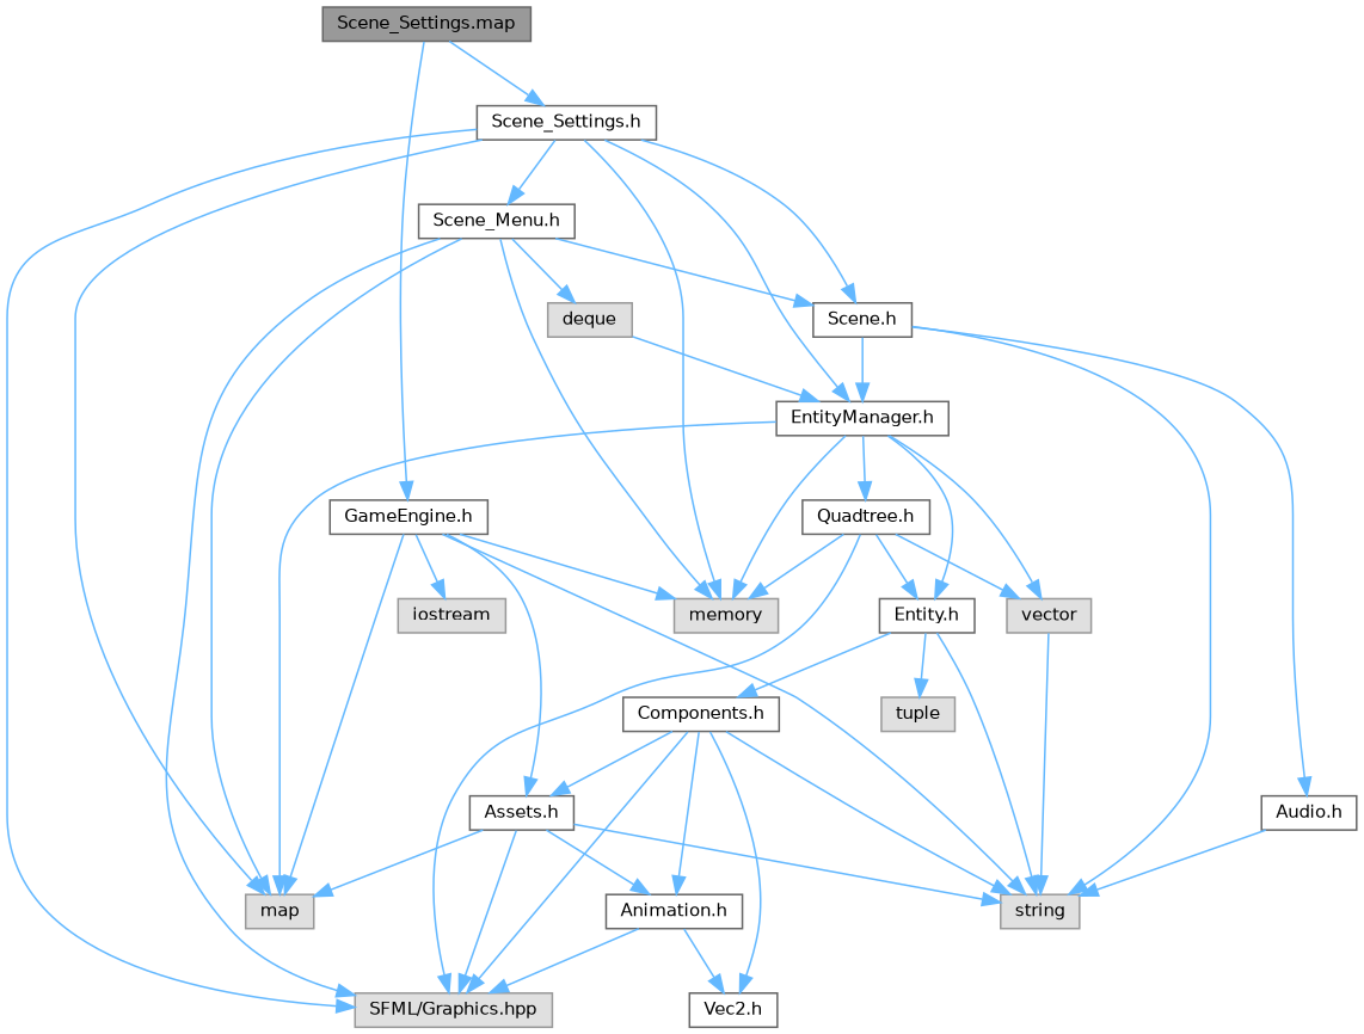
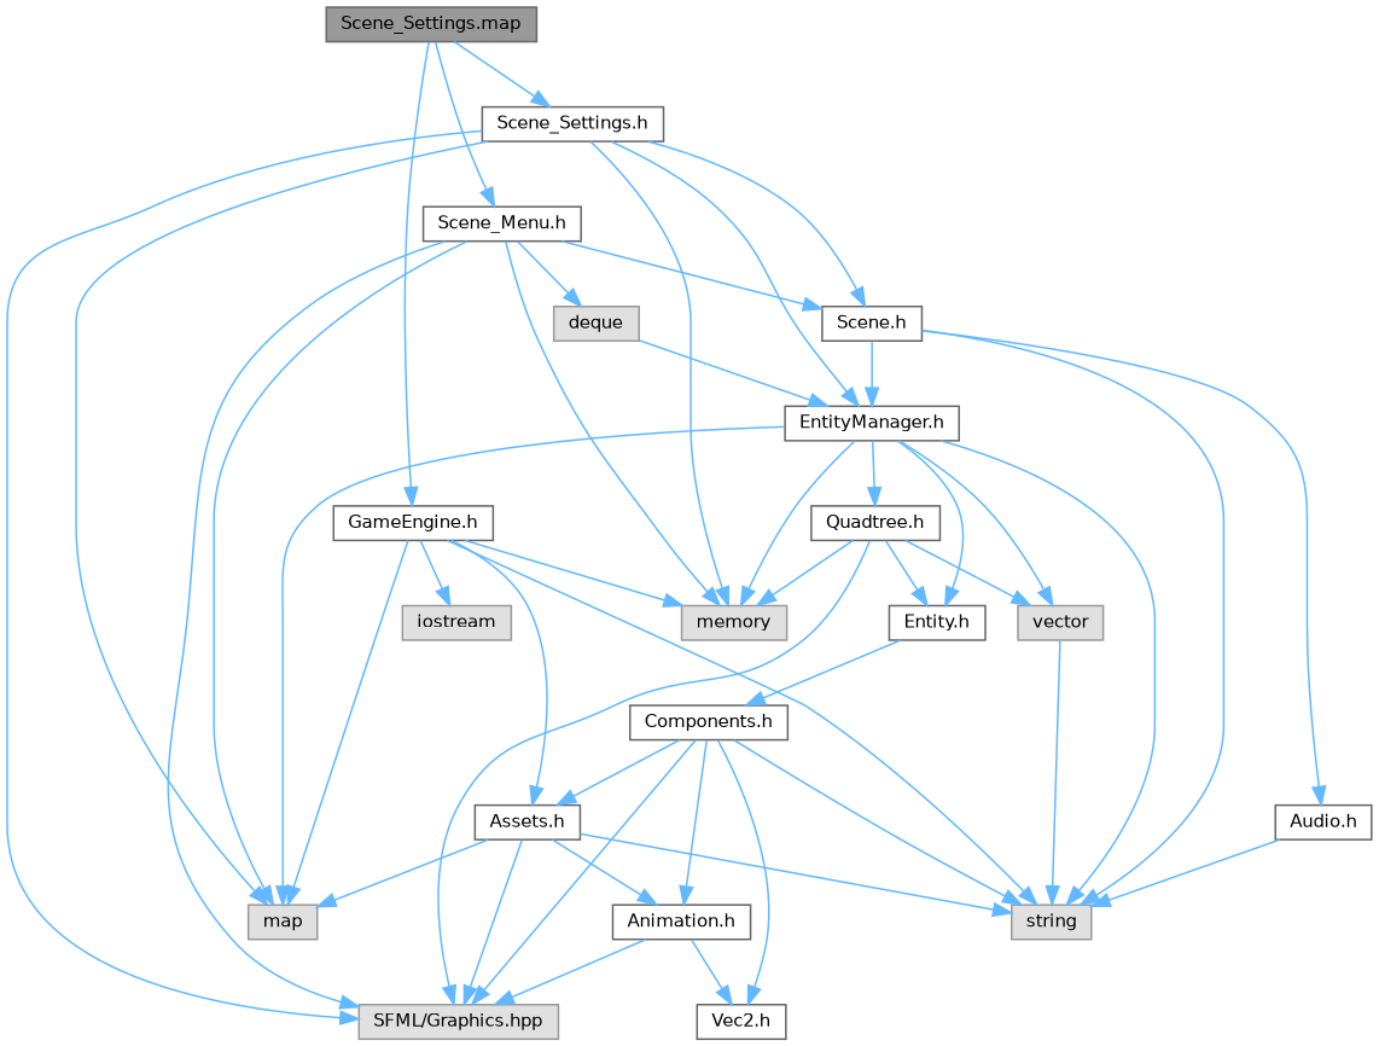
  digraph {
    node [color=grey40 fillcolor=white fontname=Helvetica fontsize=10 shape=box style=filled]
    edge [color=steelblue1 fontname=Helvetica fontsize=10 labelfontname=Helvetica labelfontsize=10 style=solid]
    n1 [color=gray40 fillcolor=grey60 fontcolor=black height=0.2 label="Scene_Settings.map" width=0.4]
    n2 [height=0.2 label="Scene_Settings.h" width=0.4]
    n3 [height=0.2 label="Scene_Menu.h" width=0.4]
    n4 [height=0.2 label="GameEngine.h" width=0.4]
    n5 [height=0.2 label="EntityManager.h" width=0.4]
    n6 [color=grey60 fillcolor="#E0E0E0" height=0.2 label=memory width=0.4]
    n7 [color=grey60 fillcolor="#E0E0E0" height=0.2 label=map width=0.4]
    n8 [color=grey60 fillcolor="#E0E0E0" height=0.2 label="SFML/Graphics.hpp" width=0.4]
    n9 [height=0.2 label="Scene.h" width=0.4]
    n10 [color=grey60 fillcolor="#E0E0E0" height=0.2 label=deque width=0.4]
    n11 [color=grey60 fillcolor="#E0E0E0" height=0.2 label=string width=0.4]
    n12 [height=0.2 label="Assets.h" width=0.4]
    n13 [color=grey60 fillcolor="#E0E0E0" height=0.2 label=iostream width=0.4]
    n14 [color=grey60 fillcolor="#E0E0E0" height=0.2 label=vector width=0.4]
    n15 [height=0.2 label="Entity.h" width=0.4]
    n16 [height=0.2 label="Quadtree.h" width=0.4]
    n17 [height=0.2 label="Audio.h" width=0.4]
    n18 [height=0.2 label="Components.h" width=0.4]
-   n19 [color=grey60 fillcolor="#E0E0E0" height=0.2 label=tuple width=0.4]
    n20 [height=0.2 label="Animation.h" width=0.4]
    n21 [height=0.2 label="Vec2.h" width=0.4]
    n1 -> n2
-   n2 -> n3
+   n1 -> n3
    n1 -> n4
    n2 -> n5
    n2 -> n6
    n2 -> n7
    n2 -> n8
    n2 -> n9
    n3 -> n6
    n3 -> n7
    n3 -> n8
    n3 -> n9
    n3 -> n10
    n4 -> n6
    n4 -> n7
    n4 -> n11
    n4 -> n12
    n4 -> n13
    n5 -> n6
    n5 -> n7
    n5 -> n14
    n5 -> n15
    n5 -> n16
    n9 -> n5
    n9 -> n11
    n9 -> n17
    n10 -> n5
    n12 -> n7
    n12 -> n8
    n12 -> n11
    n12 -> n20
    n14 -> n11
-   n15 -> n11
+   n5 -> n11
    n15 -> n18
-   n15 -> n19
    n16 -> n6
    n16 -> n8
    n16 -> n14
    n16 -> n15
    n17 -> n11
    n18 -> n8
    n18 -> n11
    n18 -> n12
    n18 -> n20
    n18 -> n21
    n20 -> n8
    n20 -> n21
  }
